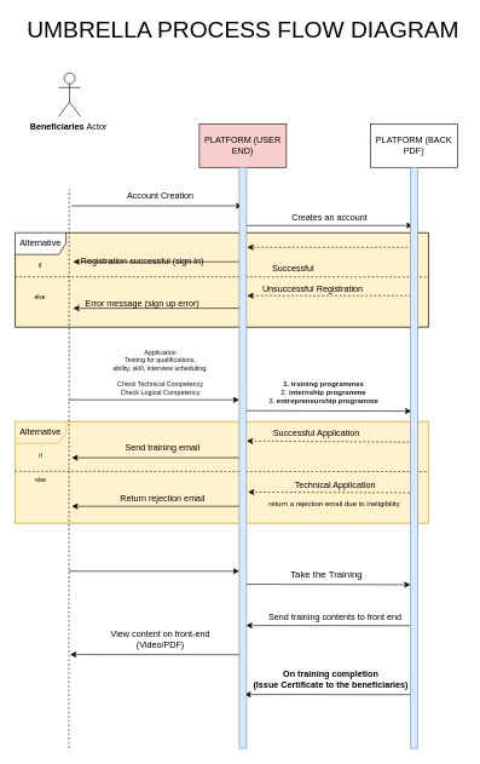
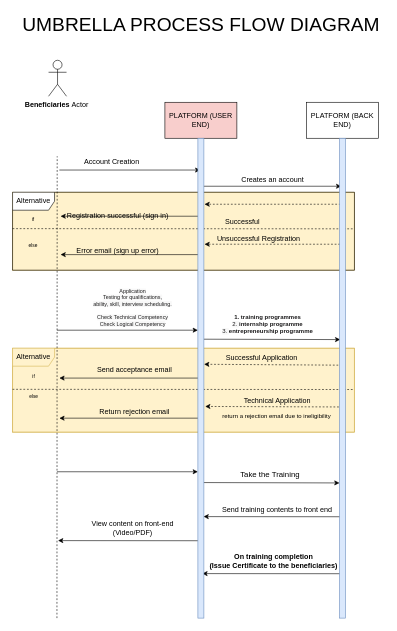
  <mxCell id="0" />
  <mxCell id="1" parent="0" />
  <mxCell id="2" value="" style="group;fillColor=#fff2cc;strokeColor=#d6b656;" vertex="1" connectable="0" parent="1"><mxGeometry x="20" y="580" width="570" height="140" as="geometry" /></mxCell>
  <mxCell id="3" value="Alternative" style="shape=umlFrame;whiteSpace=wrap;html=1;width=70;height=30;fillColor=#fff2cc;strokeColor=#d6b656;" vertex="1" parent="2"><mxGeometry width="570" height="140" as="geometry" /></mxCell>
  <mxCell id="4" value="if" style="text;html=1;align=center;verticalAlign=middle;resizable=0;points=[];autosize=1;fontSize=8;" vertex="1" parent="2"><mxGeometry x="25.004" y="37.33" width="20" height="20" as="geometry" /></mxCell>
  <mxCell id="5" value="else" style="text;html=1;align=center;verticalAlign=middle;resizable=0;points=[];autosize=1;fontSize=8;" vertex="1" parent="2"><mxGeometry x="20.004" y="69.997" width="30" height="20" as="geometry" /></mxCell>
  <mxCell id="6" value="" style="endArrow=classic;html=1;dashed=1;entryX=1.217;entryY=0.744;entryDx=0;entryDy=0;entryPerimeter=0;" edge="1" parent="2"><mxGeometry width="50" height="50" relative="1" as="geometry"><mxPoint x="550" y="98" as="sourcePoint" /><mxPoint x="321.17" y="97.141" as="targetPoint" /></mxGeometry></mxCell>
  <mxCell id="7" value="Return rejection email" style="text;html=1;align=center;verticalAlign=middle;resizable=0;points=[];autosize=1;" vertex="1" parent="2"><mxGeometry x="138" y="97.067" width="130" height="20" as="geometry" /></mxCell>
  <mxCell id="8" value="" style="endArrow=classic;html=1;" edge="1" parent="2"><mxGeometry width="50" height="50" relative="1" as="geometry"><mxPoint x="314" y="116.667" as="sourcePoint" /><mxPoint x="78" y="116.667" as="targetPoint" /></mxGeometry></mxCell>
  <mxCell id="9" value="Technical Application" style="text;html=1;align=center;verticalAlign=middle;resizable=0;points=[];autosize=1;" vertex="1" parent="2"><mxGeometry x="366" y="78.4" width="150" height="20" as="geometry" /></mxCell>
  <mxCell id="10" value="return a rejection email due to&amp;nbsp;&lt;span class=&quot;ILfuVd&quot;&gt;&lt;span class=&quot;hgKElc&quot;&gt;ineligibility&lt;/span&gt;&lt;/span&gt;" style="text;html=1;align=center;verticalAlign=middle;resizable=0;points=[];autosize=1;fontSize=10;" vertex="1" parent="2"><mxGeometry x="340" y="102.667" width="200" height="20" as="geometry" /></mxCell>
  <mxCell id="11" value="" style="endArrow=classic;html=1;dashed=1;entryX=1.133;entryY=0.592;entryDx=0;entryDy=0;entryPerimeter=0;" edge="1" parent="2"><mxGeometry width="50" height="50" relative="1" as="geometry"><mxPoint x="549.0" y="28.323" as="sourcePoint" /><mxPoint x="319.33" y="26.83" as="targetPoint" /></mxGeometry></mxCell>
  <mxCell id="12" value="Successful Application" style="text;html=1;align=center;verticalAlign=middle;resizable=0;points=[];autosize=1;" vertex="1" parent="2"><mxGeometry x="350" y="5.833" width="130" height="20" as="geometry" /></mxCell>
  <mxCell id="13" value="" style="endArrow=classic;html=1;" edge="1" parent="2"><mxGeometry width="50" height="50" relative="1" as="geometry"><mxPoint x="314" y="49.83" as="sourcePoint" /><mxPoint x="78" y="49.83" as="targetPoint" /></mxGeometry></mxCell>
- <mxCell id="14" value="Send training email" style="text;html=1;align=center;verticalAlign=middle;resizable=0;points=[];autosize=1;" vertex="1" parent="2"><mxGeometry x="133" y="25.83" width="140" height="20" as="geometry" /></mxCell>
+ <mxCell id="14" value="Send acceptance email" style="text;html=1;align=center;verticalAlign=middle;resizable=0;points=[];autosize=1;" vertex="1" parent="2"><mxGeometry x="133" y="25.83" width="140" height="20" as="geometry" /></mxCell>
  <mxCell id="15" value="" style="endArrow=none;dashed=1;html=1;" edge="1" parent="2"><mxGeometry width="50" height="50" relative="1" as="geometry"><mxPoint y="68.567" as="sourcePoint" /><mxPoint x="569" y="68.9" as="targetPoint" /></mxGeometry></mxCell>
  <mxCell id="16" value="" style="group;fillColor=#fff2cc;strokeColor=#d6b656;labelBackgroundColor=none;" vertex="1" connectable="0" parent="1"><mxGeometry x="20" y="320" width="570" height="130" as="geometry" /></mxCell>
  <mxCell id="17" value="Alternative" style="shape=umlFrame;whiteSpace=wrap;html=1;width=70;height=30;" vertex="1" parent="16"><mxGeometry width="570" height="130" as="geometry" /></mxCell>
  <mxCell id="18" value="" style="endArrow=none;dashed=1;html=1;" edge="1" parent="16"><mxGeometry width="50" height="50" relative="1" as="geometry"><mxPoint y="60.667" as="sourcePoint" /><mxPoint x="569" y="61" as="targetPoint" /></mxGeometry></mxCell>
  <mxCell id="19" value="if" style="text;html=1;align=center;verticalAlign=middle;resizable=0;points=[];autosize=1;fontSize=8;" vertex="1" parent="16"><mxGeometry x="24.344" y="34.667" width="20" height="20" as="geometry" /></mxCell>
  <mxCell id="20" value="else" style="text;html=1;align=center;verticalAlign=middle;resizable=0;points=[];autosize=1;fontSize=8;" vertex="1" parent="16"><mxGeometry x="18.689" y="78" width="30" height="20" as="geometry" /></mxCell>
- <mxCell id="21" value="Error message (sign up error)" style="text;html=1;align=center;verticalAlign=middle;resizable=0;points=[];autosize=1;" vertex="1" parent="16"><mxGeometry x="90.164" y="86.667" width="170" height="20" as="geometry" /></mxCell>
+ <mxCell id="21" value="Error email (sign up error)" style="text;html=1;align=center;verticalAlign=middle;resizable=0;points=[];autosize=1;" vertex="1" parent="16"><mxGeometry x="90.164" y="86.667" width="170" height="20" as="geometry" /></mxCell>
  <mxCell id="22" value="" style="endArrow=classic;html=1;" edge="1" parent="16"><mxGeometry width="50" height="50" relative="1" as="geometry"><mxPoint x="310" y="104" as="sourcePoint" /><mxPoint x="80" y="104" as="targetPoint" /></mxGeometry></mxCell>
  <mxCell id="23" value="Unsuccessful Registration" style="text;html=1;align=center;verticalAlign=middle;resizable=0;points=[];autosize=1;" vertex="1" parent="16"><mxGeometry x="335.001" y="66.667" width="150" height="20" as="geometry" /></mxCell>
  <mxCell id="24" value="" style="endArrow=classic;html=1;dashed=1;" edge="1" parent="16"><mxGeometry width="50" height="50" relative="1" as="geometry"><mxPoint x="546" y="86.667" as="sourcePoint" /><mxPoint x="320" y="86.667" as="targetPoint" /></mxGeometry></mxCell>
  <mxCell id="25" value="&lt;span style=&quot;font-weight: 700&quot;&gt;Beneficiaries&lt;/span&gt;&amp;nbsp;Actor&amp;nbsp;" style="shape=umlActor;verticalLabelPosition=bottom;verticalAlign=top;html=1;outlineConnect=0;" vertex="1" parent="1"><mxGeometry x="80" y="100" width="30" height="60" as="geometry" /></mxCell>
- <mxCell id="26" value="PLATFORM (BACK PDF)" style="rounded=0;whiteSpace=wrap;html=1;" vertex="1" parent="1"><mxGeometry x="510" y="170" width="120" height="60" as="geometry" /></mxCell>
+ <mxCell id="26" value="PLATFORM (BACK END)" style="rounded=0;whiteSpace=wrap;html=1;" vertex="1" parent="1"><mxGeometry x="510" y="170" width="120" height="60" as="geometry" /></mxCell>
  <mxCell id="27" value="PLATFORM (USER END)" style="rounded=0;whiteSpace=wrap;html=1;fillColor=#f8cecc;" vertex="1" parent="1"><mxGeometry x="274" y="170" width="120" height="60" as="geometry" /></mxCell>
  <mxCell id="28" value="" style="endArrow=none;dashed=1;html=1;" edge="1" parent="1"><mxGeometry width="50" height="50" relative="1" as="geometry"><mxPoint x="334" y="230" as="sourcePoint" /><mxPoint x="334" y="230" as="targetPoint" /></mxGeometry></mxCell>
  <mxCell id="29" value="" style="endArrow=none;dashed=1;html=1;" edge="1" parent="1"><mxGeometry width="50" height="50" relative="1" as="geometry"><mxPoint x="569.41" y="230" as="sourcePoint" /><mxPoint x="569.41" y="230" as="targetPoint" /></mxGeometry></mxCell>
  <mxCell id="30" value="" style="endArrow=classic;html=1;" edge="1" parent="1"><mxGeometry width="50" height="50" relative="1" as="geometry"><mxPoint x="98" y="283" as="sourcePoint" /><mxPoint x="333" y="283" as="targetPoint" /></mxGeometry></mxCell>
  <mxCell id="31" value="" style="endArrow=classic;html=1;" edge="1" parent="1"><mxGeometry width="50" height="50" relative="1" as="geometry"><mxPoint x="333" y="310" as="sourcePoint" /><mxPoint x="568" y="310" as="targetPoint" /></mxGeometry></mxCell>
- <mxCell id="32" value="Account Creation" style="text;html=1;align=center;verticalAlign=middle;resizable=0;points=[];autosize=1;" vertex="1" parent="1"><mxGeometry x="165" y="260" width="110" height="20" as="geometry" /></mxCell>
+ <mxCell id="32" value="Account Creation" style="text;html=1;align=center;verticalAlign=middle;resizable=0;points=[];autosize=1;" vertex="1" parent="1"><mxGeometry x="130" y="260" width="110" height="20" as="geometry" /></mxCell>
  <mxCell id="33" value="Creates an account&amp;nbsp;" style="text;html=1;align=center;verticalAlign=middle;resizable=0;points=[];autosize=1;" vertex="1" parent="1"><mxGeometry x="395" y="290" width="120" height="20" as="geometry" /></mxCell>
  <mxCell id="34" value="" style="endArrow=classic;html=1;dashed=1;" edge="1" parent="1"><mxGeometry width="50" height="50" relative="1" as="geometry"><mxPoint x="567" y="340" as="sourcePoint" /><mxPoint x="340" y="340" as="targetPoint" /></mxGeometry></mxCell>
  <mxCell id="35" value="Successful" style="text;html=1;align=center;verticalAlign=middle;resizable=0;points=[];autosize=1;" vertex="1" parent="1"><mxGeometry x="368" y="360" width="70" height="20" as="geometry" /></mxCell>
  <mxCell id="36" value="" style="endArrow=classic;html=1;" edge="1" parent="1"><mxGeometry width="50" height="50" relative="1" as="geometry"><mxPoint x="330" y="360" as="sourcePoint" /><mxPoint x="100" y="360" as="targetPoint" /></mxGeometry></mxCell>
  <mxCell id="37" value="Registration successful (sign in)" style="text;html=1;align=center;verticalAlign=middle;resizable=0;points=[];autosize=1;" vertex="1" parent="1"><mxGeometry x="105" y="350" width="180" height="20" as="geometry" /></mxCell>
  <mxCell id="38" value="" style="endArrow=classic;html=1;entryX=0.129;entryY=0.538;entryDx=0;entryDy=0;entryPerimeter=0;" edge="1" parent="1"><mxGeometry width="50" height="50" relative="1" as="geometry"><mxPoint x="334" y="565" as="sourcePoint" /><mxPoint x="566.29" y="565.66" as="targetPoint" /></mxGeometry></mxCell>
  <mxCell id="39" value="UMBRELLA PROCESS FLOW DIAGRAM" style="text;html=1;align=center;verticalAlign=middle;resizable=0;points=[];autosize=1;fontSize=32;" vertex="1" parent="1"><mxGeometry x="29" y="20" width="610" height="40" as="geometry" /></mxCell>
  <mxCell id="40" value="" style="endArrow=classic;html=1;" edge="1" parent="1"><mxGeometry width="50" height="50" relative="1" as="geometry"><mxPoint x="94" y="550" as="sourcePoint" /><mxPoint x="329" y="550" as="targetPoint" /></mxGeometry></mxCell>
  <mxCell id="41" value="&lt;br style=&quot;font-size: 9px&quot;&gt;&lt;span style=&quot;color: rgb(29 , 28 , 29) ; font-size: 9px ; text-align: left ; background-color: rgb(248 , 248 , 248)&quot;&gt;Application&lt;br style=&quot;font-size: 9px&quot;&gt;Testing for qualifications, &lt;br style=&quot;font-size: 9px&quot;&gt;ability, skill, interview scheduling.&lt;br&gt;&lt;br&gt;Check Technical Competency&lt;br&gt;Check Logical Competency&lt;br&gt;&lt;/span&gt;" style="text;html=1;align=center;verticalAlign=middle;resizable=0;points=[];autosize=1;fontSize=9;" vertex="1" parent="1"><mxGeometry x="145" y="467" width="150" height="80" as="geometry" /></mxCell>
  <mxCell id="42" value="&lt;b style=&quot;color: rgb(29, 28, 29); font-size: 10px; text-align: left; box-sizing: inherit;&quot;&gt;1. training programmes&lt;br style=&quot;font-size: 10px;&quot;&gt;&lt;/b&gt;&lt;span style=&quot;color: rgb(29, 28, 29); font-size: 10px; text-align: left; background-color: rgb(248, 248, 248);&quot;&gt;2.&amp;nbsp;&lt;/span&gt;&lt;b style=&quot;color: rgb(29, 28, 29); font-size: 10px; text-align: left; box-sizing: inherit;&quot;&gt;internship programme&lt;br style=&quot;font-size: 10px;&quot;&gt;&lt;/b&gt;&lt;span style=&quot;color: rgb(29, 28, 29); font-size: 10px; text-align: left; background-color: rgb(248, 248, 248);&quot;&gt;3.&amp;nbsp;&lt;/span&gt;&lt;b style=&quot;color: rgb(29, 28, 29); font-size: 10px; text-align: left; box-sizing: inherit;&quot;&gt;entrepreneurship programme&lt;br style=&quot;font-size: 10px;&quot;&gt;&lt;/b&gt;" style="text;html=1;align=center;verticalAlign=middle;resizable=0;points=[];autosize=1;fontSize=10;" vertex="1" parent="1"><mxGeometry x="360" y="520" width="170" height="40" as="geometry" /></mxCell>
  <mxCell id="43" value="Send training contents to front end" style="text;html=1;align=center;verticalAlign=middle;resizable=0;points=[];autosize=1;" vertex="1" parent="1"><mxGeometry x="360.57" y="840" width="200" height="20" as="geometry" /></mxCell>
  <mxCell id="44" value="" style="endArrow=classic;html=1;entryX=0.986;entryY=0.911;entryDx=0;entryDy=0;entryPerimeter=0;" edge="1" parent="1"><mxGeometry width="50" height="50" relative="1" as="geometry"><mxPoint x="571.57" y="861" as="sourcePoint" /><mxPoint x="338.43" y="860.8" as="targetPoint" /></mxGeometry></mxCell>
  <mxCell id="45" value="" style="endArrow=classic;html=1;" edge="1" parent="1"><mxGeometry width="50" height="50" relative="1" as="geometry"><mxPoint x="94" y="786" as="sourcePoint" /><mxPoint x="329" y="786" as="targetPoint" /></mxGeometry></mxCell>
  <mxCell id="46" value="" style="endArrow=classic;html=1;entryX=0.129;entryY=0.538;entryDx=0;entryDy=0;entryPerimeter=0;" edge="1" parent="1"><mxGeometry width="50" height="50" relative="1" as="geometry"><mxPoint x="332.71" y="804" as="sourcePoint" /><mxPoint x="565" y="804.66" as="targetPoint" /></mxGeometry></mxCell>
  <mxCell id="47" value="" style="endArrow=none;dashed=1;html=1;" edge="1" parent="1"><mxGeometry width="50" height="50" relative="1" as="geometry"><mxPoint x="94" y="1030" as="sourcePoint" /><mxPoint x="94.41" y="260" as="targetPoint" /></mxGeometry></mxCell>
  <mxCell id="48" value="Take the Training" style="text;html=1;align=center;verticalAlign=middle;resizable=0;points=[];autosize=1;fontSize=13;" vertex="1" parent="1"><mxGeometry x="394" y="780" width="110" height="20" as="geometry" /></mxCell>
  <mxCell id="49" value="View content on front-end&lt;br&gt;(Video/PDF)&lt;br&gt;" style="text;html=1;align=center;verticalAlign=middle;resizable=0;points=[];autosize=1;" vertex="1" parent="1"><mxGeometry x="145" y="865" width="150" height="30" as="geometry" /></mxCell>
  <mxCell id="50" value="" style="endArrow=classic;html=1;entryX=0.986;entryY=0.911;entryDx=0;entryDy=0;entryPerimeter=0;" edge="1" parent="1"><mxGeometry width="50" height="50" relative="1" as="geometry"><mxPoint x="329" y="901" as="sourcePoint" /><mxPoint x="95.86" y="900.8" as="targetPoint" /></mxGeometry></mxCell>
  <mxCell id="51" value="" style="endArrow=classic;html=1;entryX=0.986;entryY=0.911;entryDx=0;entryDy=0;entryPerimeter=0;" edge="1" parent="1"><mxGeometry width="50" height="50" relative="1" as="geometry"><mxPoint x="569.57" y="956" as="sourcePoint" /><mxPoint x="336.43" y="955.8" as="targetPoint" /></mxGeometry></mxCell>
  <mxCell id="52" value="On training completion &lt;br&gt;(Issue Certificate to the beneficiaries)" style="text;html=1;align=center;verticalAlign=middle;resizable=0;points=[];autosize=1;fontStyle=1" vertex="1" parent="1"><mxGeometry x="340" y="920" width="230" height="30" as="geometry" /></mxCell>
  <mxCell id="53" value="" style="html=1;points=[];perimeter=orthogonalPerimeter;fontSize=8;fillColor=#dae8fc;strokeColor=#6c8ebf;" vertex="1" parent="1"><mxGeometry x="565" y="230" width="10" height="800" as="geometry" /></mxCell>
  <mxCell id="54" value="" style="html=1;points=[];perimeter=orthogonalPerimeter;fontSize=8;fillColor=#dae8fc;strokeColor=#6c8ebf;" vertex="1" parent="1"><mxGeometry x="329" y="230" width="10" height="800" as="geometry" /></mxCell>
